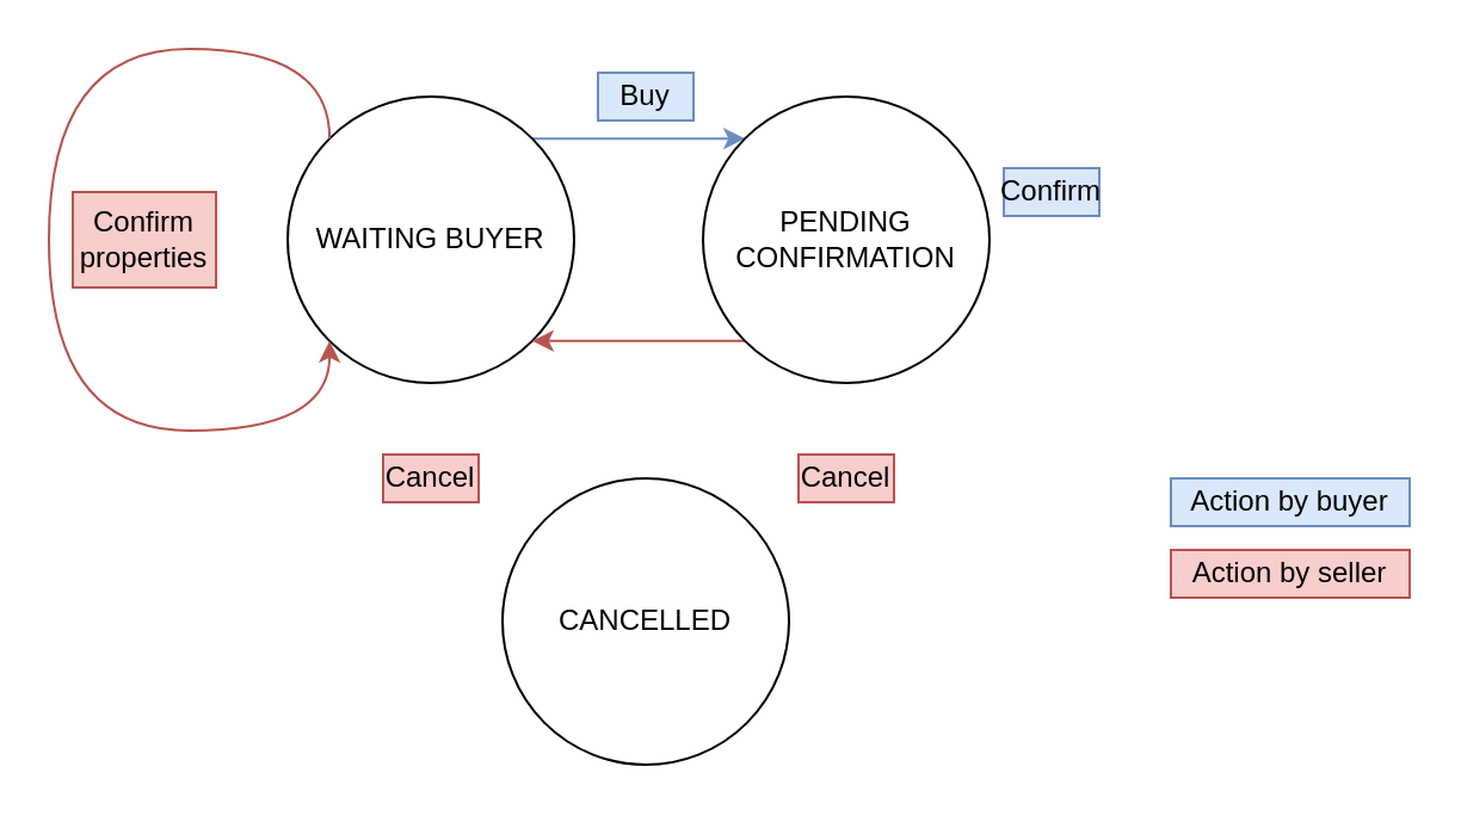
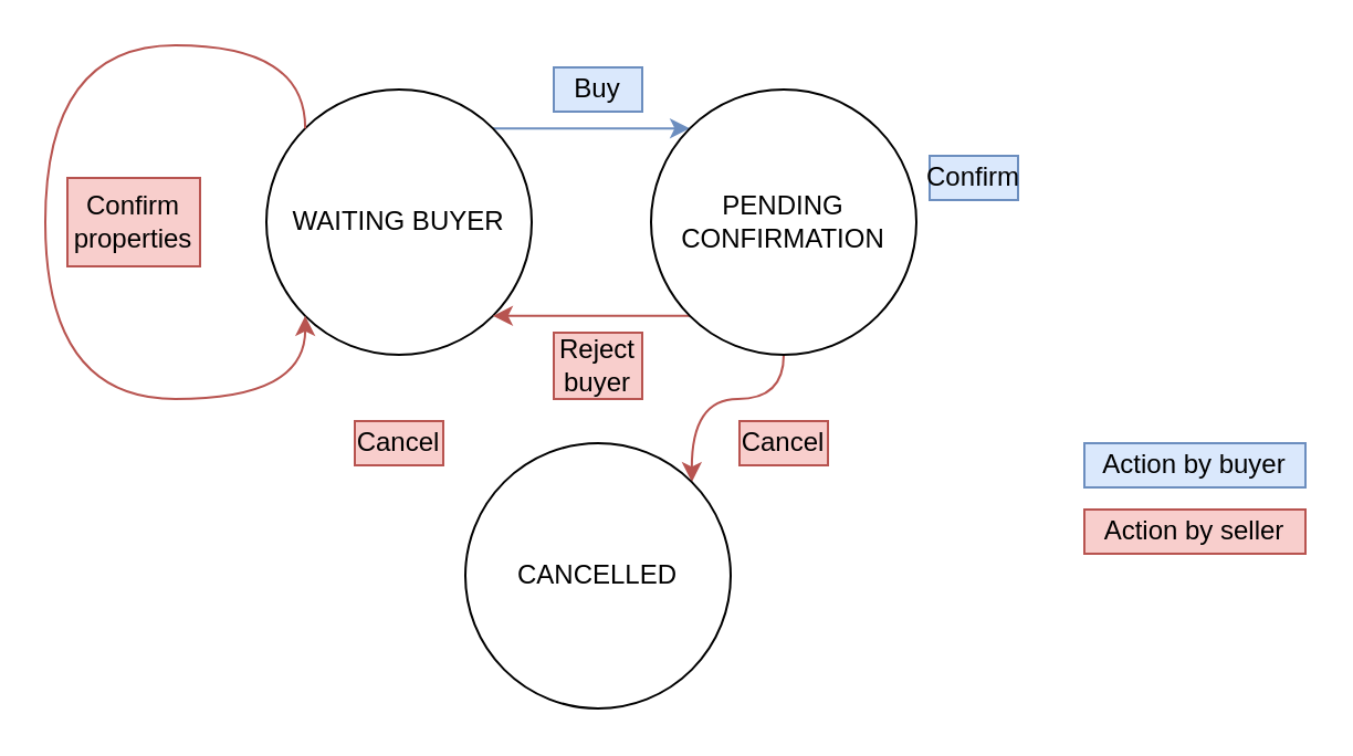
  <mxCell id="0" />
  <mxCell id="1" parent="0" />
  <mxCell id="2" style="edgeStyle=orthogonalEdgeStyle;curved=1;orthogonalLoop=1;jettySize=auto;html=1;exitX=1;exitY=0;exitDx=0;exitDy=0;entryX=0;entryY=0;entryDx=0;entryDy=0;fillColor=#dae8fc;strokeColor=#6c8ebf;" edge="1" parent="1" source="3" target="6"><mxGeometry relative="1" as="geometry" /></mxCell>
  <mxCell id="3" value="WAITING BUYER" style="ellipse;whiteSpace=wrap;html=1;aspect=fixed;" vertex="1" parent="1"><mxGeometry x="120" y="40" width="120" height="120" as="geometry" /></mxCell>
  <mxCell id="4" style="edgeStyle=orthogonalEdgeStyle;curved=1;orthogonalLoop=1;jettySize=auto;html=1;exitX=0;exitY=1;exitDx=0;exitDy=0;entryX=1;entryY=1;entryDx=0;entryDy=0;fillColor=#f8cecc;strokeColor=#b85450;" edge="1" parent="1" source="6" target="3"><mxGeometry relative="1" as="geometry" /></mxCell>
+ <mxCell id="5" style="edgeStyle=orthogonalEdgeStyle;curved=1;orthogonalLoop=1;jettySize=auto;html=1;exitX=0.5;exitY=1;exitDx=0;exitDy=0;entryX=1;entryY=0;entryDx=0;entryDy=0;fillColor=#f8cecc;strokeColor=#b85450;" edge="1" parent="1" source="6" target="7"><mxGeometry relative="1" as="geometry" /></mxCell>
  <mxCell id="6" value="PENDING CONFIRMATION" style="ellipse;whiteSpace=wrap;html=1;aspect=fixed;" vertex="1" parent="1"><mxGeometry x="294" y="40" width="120" height="120" as="geometry" /></mxCell>
  <mxCell id="7" value="CANCELLED" style="ellipse;whiteSpace=wrap;html=1;aspect=fixed;" vertex="1" parent="1"><mxGeometry x="210" y="200" width="120" height="120" as="geometry" /></mxCell>
  <mxCell id="8" style="edgeStyle=orthogonalEdgeStyle;curved=1;orthogonalLoop=1;jettySize=auto;html=1;exitX=0;exitY=0;exitDx=0;exitDy=0;entryX=0;entryY=1;entryDx=0;entryDy=0;fillColor=#f8cecc;strokeColor=#b85450;" edge="1" parent="1" source="3" target="3"><mxGeometry relative="1" as="geometry"><Array as="points"><mxPoint x="138" y="20" /><mxPoint x="20" y="20" /><mxPoint x="20" y="180" /><mxPoint x="138" y="180" /></Array></mxGeometry></mxCell>
  <mxCell id="9" value="Buy" style="text;html=1;strokeColor=#6c8ebf;fillColor=#dae8fc;align=center;verticalAlign=middle;whiteSpace=wrap;rounded=0;" vertex="1" parent="1"><mxGeometry x="250" y="30" width="40" height="20" as="geometry" /></mxCell>
+ <mxCell id="10" value="Reject&lt;br&gt;buyer" style="text;html=1;strokeColor=#b85450;fillColor=#f8cecc;align=center;verticalAlign=middle;whiteSpace=wrap;rounded=0;" vertex="1" parent="1"><mxGeometry x="250" y="150" width="40" height="30" as="geometry" /></mxCell>
  <mxCell id="11" value="Confirm" style="text;html=1;strokeColor=#6c8ebf;fillColor=#dae8fc;align=center;verticalAlign=middle;whiteSpace=wrap;rounded=0;" vertex="1" parent="1"><mxGeometry x="420" y="70" width="40" height="20" as="geometry" /></mxCell>
  <mxCell id="12" value="Cancel" style="text;html=1;strokeColor=#b85450;fillColor=#f8cecc;align=center;verticalAlign=middle;whiteSpace=wrap;rounded=0;" vertex="1" parent="1"><mxGeometry x="160" y="190" width="40" height="20" as="geometry" /></mxCell>
  <mxCell id="13" value="Cancel" style="text;html=1;strokeColor=#b85450;fillColor=#f8cecc;align=center;verticalAlign=middle;whiteSpace=wrap;rounded=0;" vertex="1" parent="1"><mxGeometry x="334" y="190" width="40" height="20" as="geometry" /></mxCell>
  <mxCell id="14" value="Confirm properties" style="text;html=1;strokeColor=#b85450;fillColor=#f8cecc;align=center;verticalAlign=middle;whiteSpace=wrap;rounded=0;" vertex="1" parent="1"><mxGeometry x="30" y="80" width="60" height="40" as="geometry" /></mxCell>
  <mxCell id="15" value="Action by buyer" style="text;html=1;strokeColor=#6c8ebf;fillColor=#dae8fc;align=center;verticalAlign=middle;whiteSpace=wrap;rounded=0;" vertex="1" parent="1"><mxGeometry x="490" y="200" width="100" height="20" as="geometry" /></mxCell>
  <mxCell id="16" value="Action by seller" style="text;html=1;strokeColor=#b85450;fillColor=#f8cecc;align=center;verticalAlign=middle;whiteSpace=wrap;rounded=0;" vertex="1" parent="1"><mxGeometry x="490" y="230" width="100" height="20" as="geometry" /></mxCell>
